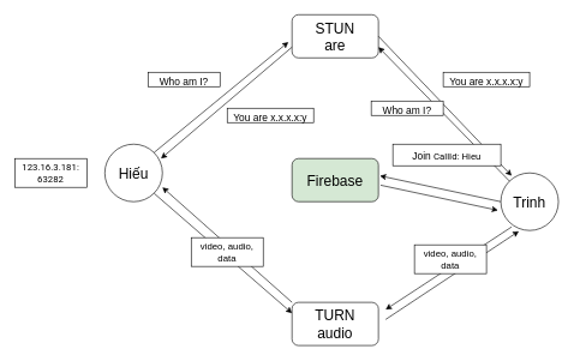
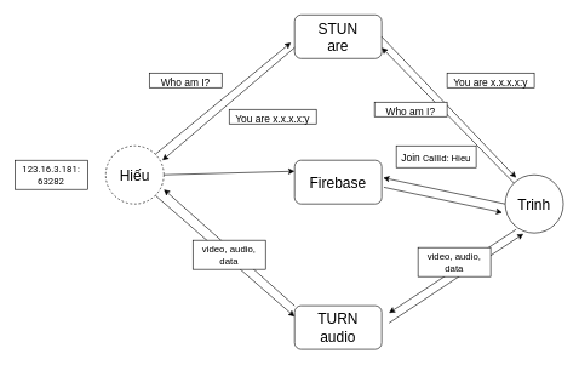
  <mxCell id="0" />
  <mxCell id="1" parent="0" />
- <mxCell id="2" value="&lt;font style=&quot;font-size: 20px;&quot;&gt;Hiếu&lt;/font&gt;" style="ellipse;whiteSpace=wrap;html=1;aspect=fixed;" vertex="1" parent="1"><mxGeometry x="145" y="200" width="80" height="80" as="geometry" /></mxCell>
+ <mxCell id="2" value="&lt;font style=&quot;font-size: 20px;&quot;&gt;Hiếu&lt;/font&gt;" style="ellipse;whiteSpace=wrap;html=1;aspect=fixed;dashed=1;" vertex="1" parent="1"><mxGeometry x="145" y="200" width="80" height="80" as="geometry" /></mxCell>
  <mxCell id="3" value="&lt;font style=&quot;font-size: 20px;&quot;&gt;Trinh&lt;/font&gt;" style="ellipse;whiteSpace=wrap;html=1;aspect=fixed;" vertex="1" parent="1"><mxGeometry x="695" y="240" width="80" height="80" as="geometry" /></mxCell>
  <mxCell id="4" value="STUN&lt;br&gt;are" style="rounded=1;whiteSpace=wrap;html=1;fontSize=20;" vertex="1" parent="1"><mxGeometry x="405" y="20" width="120" height="60" as="geometry" /></mxCell>
- <mxCell id="5" value="Firebase&lt;br&gt;" style="rounded=1;whiteSpace=wrap;html=1;fontSize=20;fillColor=#d5e8d4;" vertex="1" parent="1"><mxGeometry x="405" y="220" width="120" height="60" as="geometry" /></mxCell>
+ <mxCell id="5" value="Firebase&lt;br&gt;" style="rounded=1;whiteSpace=wrap;html=1;fontSize=20;" vertex="1" parent="1"><mxGeometry x="405" y="220" width="120" height="60" as="geometry" /></mxCell>
  <mxCell id="6" value="TURN&lt;br&gt;audio" style="rounded=1;whiteSpace=wrap;html=1;fontSize=20;" vertex="1" parent="1"><mxGeometry x="405" y="420" width="120" height="60" as="geometry" /></mxCell>
  <mxCell id="7" value="" style="endArrow=classic;html=1;rounded=0;fontSize=20;exitX=1;exitY=0;exitDx=0;exitDy=0;entryX=-0.042;entryY=0.633;entryDx=0;entryDy=0;entryPerimeter=0;" edge="1" parent="1" source="2" target="4"><mxGeometry width="50" height="50" relative="1" as="geometry"><mxPoint x="395" y="290" as="sourcePoint" /><mxPoint x="445" y="240" as="targetPoint" /></mxGeometry></mxCell>
+ <mxCell id="8" value="" style="endArrow=classic;html=1;rounded=0;fontSize=20;exitX=1;exitY=0.5;exitDx=0;exitDy=0;entryX=0;entryY=0.25;entryDx=0;entryDy=0;" edge="1" parent="1" source="2" target="5"><mxGeometry width="50" height="50" relative="1" as="geometry"><mxPoint x="223.284" y="221.716" as="sourcePoint" /><mxPoint x="409.96" y="67.98" as="targetPoint" /></mxGeometry></mxCell>
  <mxCell id="9" value="" style="endArrow=classic;html=1;rounded=0;fontSize=20;exitX=0;exitY=0.75;exitDx=0;exitDy=0;entryX=0.975;entryY=0.25;entryDx=0;entryDy=0;entryPerimeter=0;" edge="1" parent="1" source="4" target="2"><mxGeometry width="50" height="50" relative="1" as="geometry"><mxPoint x="233.284" y="231.716" as="sourcePoint" /><mxPoint x="419.96" y="77.98" as="targetPoint" /></mxGeometry></mxCell>
  <mxCell id="10" value="" style="endArrow=classic;html=1;rounded=0;fontSize=20;exitX=1;exitY=0;exitDx=0;exitDy=0;entryX=0.313;entryY=1.013;entryDx=0;entryDy=0;entryPerimeter=0;" edge="1" parent="1" target="3"><mxGeometry width="50" height="50" relative="1" as="geometry"><mxPoint x="535.004" y="443.736" as="sourcePoint" /><mxPoint x="721.68" y="290" as="targetPoint" /></mxGeometry></mxCell>
  <mxCell id="11" value="" style="endArrow=classic;html=1;rounded=0;fontSize=20;exitX=1;exitY=1;exitDx=0;exitDy=0;entryX=0;entryY=0.25;entryDx=0;entryDy=0;" edge="1" parent="1" source="2" target="6"><mxGeometry width="50" height="50" relative="1" as="geometry"><mxPoint x="253.284" y="251.716" as="sourcePoint" /><mxPoint x="439.96" y="97.98" as="targetPoint" /></mxGeometry></mxCell>
  <mxCell id="12" value="" style="endArrow=classic;html=1;rounded=0;fontSize=20;exitX=1;exitY=0.5;exitDx=0;exitDy=0;entryX=0.188;entryY=0.05;entryDx=0;entryDy=0;entryPerimeter=0;" edge="1" parent="1" source="4" target="3"><mxGeometry width="50" height="50" relative="1" as="geometry"><mxPoint x="525.004" y="40.004" as="sourcePoint" /><mxPoint x="716.72" y="206.72" as="targetPoint" /></mxGeometry></mxCell>
  <mxCell id="13" value="" style="endArrow=classic;html=1;rounded=0;fontSize=20;exitX=0;exitY=0;exitDx=0;exitDy=0;entryX=1;entryY=0.75;entryDx=0;entryDy=0;entryPerimeter=0;" edge="1" parent="1" source="6" target="2"><mxGeometry width="50" height="50" relative="1" as="geometry"><mxPoint x="233.284" y="288.284" as="sourcePoint" /><mxPoint x="425" y="455" as="targetPoint" /></mxGeometry></mxCell>
  <mxCell id="14" value="" style="endArrow=classic;html=1;rounded=0;fontSize=20;exitX=0.188;exitY=0.938;exitDx=0;exitDy=0;exitPerimeter=0;" edge="1" parent="1" source="3"><mxGeometry width="50" height="50" relative="1" as="geometry"><mxPoint x="575.004" y="290.004" as="sourcePoint" /><mxPoint x="535" y="430" as="targetPoint" /></mxGeometry></mxCell>
  <mxCell id="15" value="" style="endArrow=classic;html=1;rounded=0;fontSize=20;entryX=1;entryY=0.75;entryDx=0;entryDy=0;" edge="1" parent="1" source="3" target="4"><mxGeometry width="50" height="50" relative="1" as="geometry"><mxPoint x="545.004" y="453.736" as="sourcePoint" /><mxPoint x="730.04" y="291.04" as="targetPoint" /></mxGeometry></mxCell>
  <mxCell id="16" value="" style="endArrow=classic;html=1;rounded=0;fontSize=20;exitX=0;exitY=0.5;exitDx=0;exitDy=0;entryX=1.017;entryY=0.4;entryDx=0;entryDy=0;entryPerimeter=0;" edge="1" parent="1" source="3" target="5"><mxGeometry width="50" height="50" relative="1" as="geometry"><mxPoint x="555.004" y="463.736" as="sourcePoint" /><mxPoint x="740.04" y="301.04" as="targetPoint" /></mxGeometry></mxCell>
  <mxCell id="17" value="" style="endArrow=classic;html=1;rounded=0;fontSize=20;exitX=1.025;exitY=0.617;exitDx=0;exitDy=0;exitPerimeter=0;entryX=-0.05;entryY=0.65;entryDx=0;entryDy=0;entryPerimeter=0;" edge="1" parent="1" source="5" target="3"><mxGeometry width="50" height="50" relative="1" as="geometry"><mxPoint x="705" y="250" as="sourcePoint" /><mxPoint x="685" y="260" as="targetPoint" /></mxGeometry></mxCell>
  <mxCell id="18" value="&lt;font style=&quot;font-size: 14px;&quot;&gt;Who am I?&lt;/font&gt;" style="rounded=0;whiteSpace=wrap;html=1;fontSize=20;" vertex="1" parent="1"><mxGeometry x="205" y="100" width="100" height="20" as="geometry" /></mxCell>
  <mxCell id="19" value="&lt;font style=&quot;font-size: 14px;&quot;&gt;Who am I?&lt;/font&gt;" style="rounded=0;whiteSpace=wrap;html=1;fontSize=20;" vertex="1" parent="1"><mxGeometry x="515" y="140" width="100" height="20" as="geometry" /></mxCell>
  <mxCell id="20" value="&lt;font style=&quot;font-size: 14px;&quot;&gt;You are x.x.x.x:y&lt;/font&gt;" style="rounded=0;whiteSpace=wrap;html=1;fontSize=20;" vertex="1" parent="1"><mxGeometry x="615" y="100" width="120" height="20" as="geometry" /></mxCell>
  <mxCell id="21" value="&lt;font style=&quot;font-size: 14px;&quot;&gt;You are x.x.x.x:y&lt;/font&gt;" style="rounded=0;whiteSpace=wrap;html=1;fontSize=20;" vertex="1" parent="1"><mxGeometry x="315" y="150" width="120" height="20" as="geometry" /></mxCell>
  <mxCell id="22" value="&lt;span style=&quot;color: rgb(0, 0, 0); font-family: Roboto, sans-serif; font-style: normal; font-variant-ligatures: normal; font-variant-caps: normal; letter-spacing: normal; orphans: 2; text-align: right; text-indent: 0px; text-transform: none; widows: 2; word-spacing: 0px; -webkit-text-stroke-width: 0px; text-decoration-thickness: initial; text-decoration-style: initial; text-decoration-color: initial; float: none; display: inline !important; font-size: 13px;&quot;&gt;123.16.3.181:&lt;br&gt;&lt;span style=&quot;text-align: left;&quot;&gt;63282&lt;/span&gt;&lt;br&gt;&lt;/span&gt;" style="rounded=0;whiteSpace=wrap;html=1;fontSize=14;" vertex="1" parent="1"><mxGeometry x="20" y="220" width="100" height="40" as="geometry" /></mxCell>
- <mxCell id="23" value="&lt;p style=&quot;text-align: center; line-height: 60%;&quot;&gt;&lt;span style=&quot;text-align: left; background-color: initial; font-size: 14px;&quot;&gt;Join&amp;nbsp;&lt;/span&gt;&lt;span style=&quot;font-family: Roboto, sans-serif; font-size: 13px; text-align: left; background-color: initial;&quot;&gt;CallId: Hieu&lt;/span&gt;&lt;br&gt;&lt;/p&gt;" style="rounded=0;whiteSpace=wrap;html=1;fontSize=20;" vertex="1" parent="1"><mxGeometry x="545" y="200" width="150" height="30" as="geometry" /></mxCell>
+ <mxCell id="23" value="&lt;p style=&quot;text-align: center; line-height: 60%;&quot;&gt;&lt;span style=&quot;text-align: left; background-color: initial; font-size: 14px;&quot;&gt;Join&amp;nbsp;&lt;/span&gt;&lt;span style=&quot;font-family: Roboto, sans-serif; font-size: 13px; text-align: left; background-color: initial;&quot;&gt;CallId: Hieu&lt;/span&gt;&lt;br&gt;&lt;/p&gt;" style="rounded=0;whiteSpace=wrap;html=1;fontSize=20;" vertex="1" parent="1"><mxGeometry x="545" y="200" width="110" height="30" as="geometry" /></mxCell>
  <mxCell id="24" value="video, audio, data" style="rounded=0;whiteSpace=wrap;html=1;fontSize=13;" vertex="1" parent="1"><mxGeometry x="265" y="330" width="100" height="40" as="geometry" /></mxCell>
  <mxCell id="25" value="video, audio, data" style="rounded=0;whiteSpace=wrap;html=1;fontSize=13;" vertex="1" parent="1"><mxGeometry x="575" y="340" width="100" height="40" as="geometry" /></mxCell>
